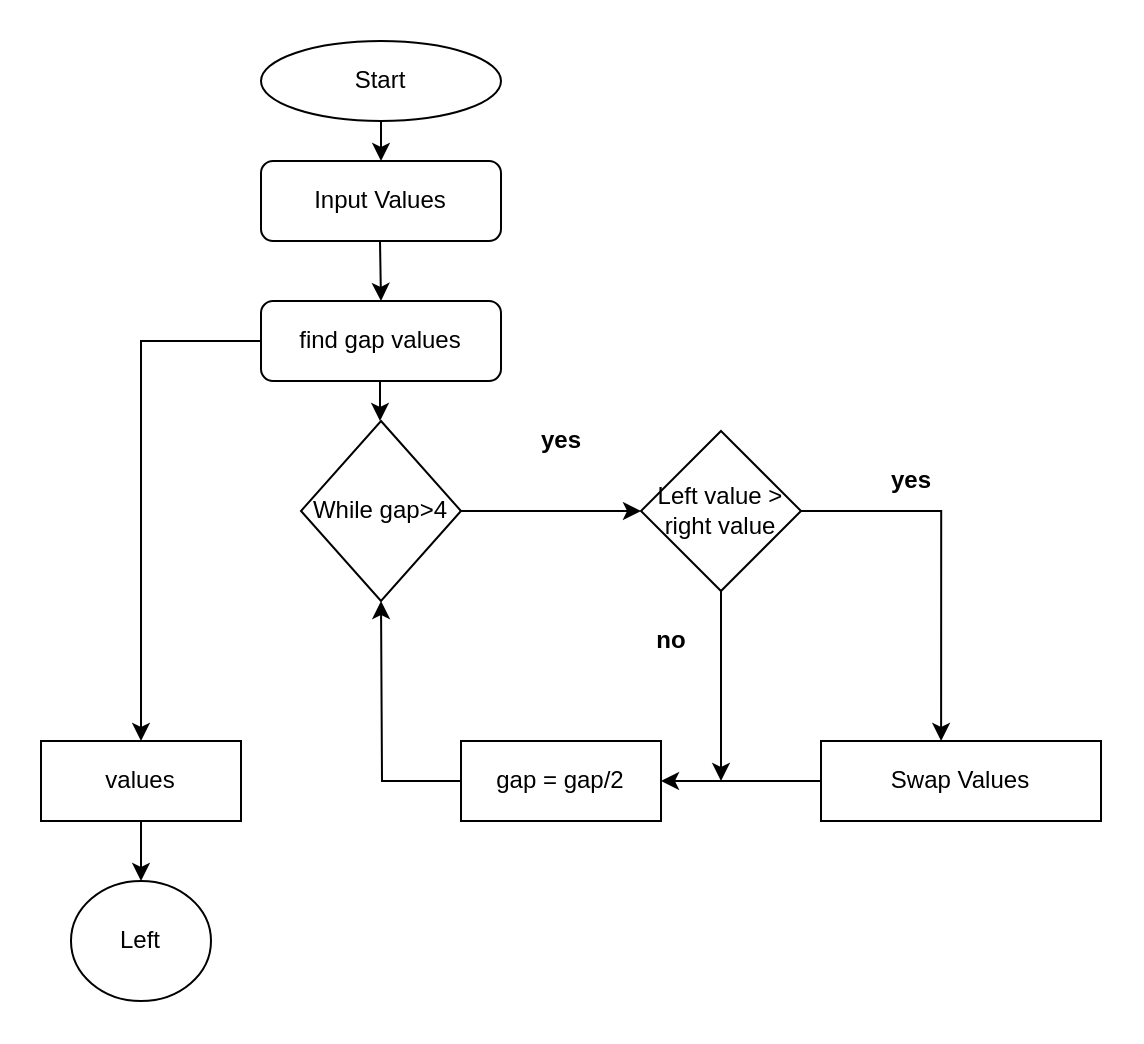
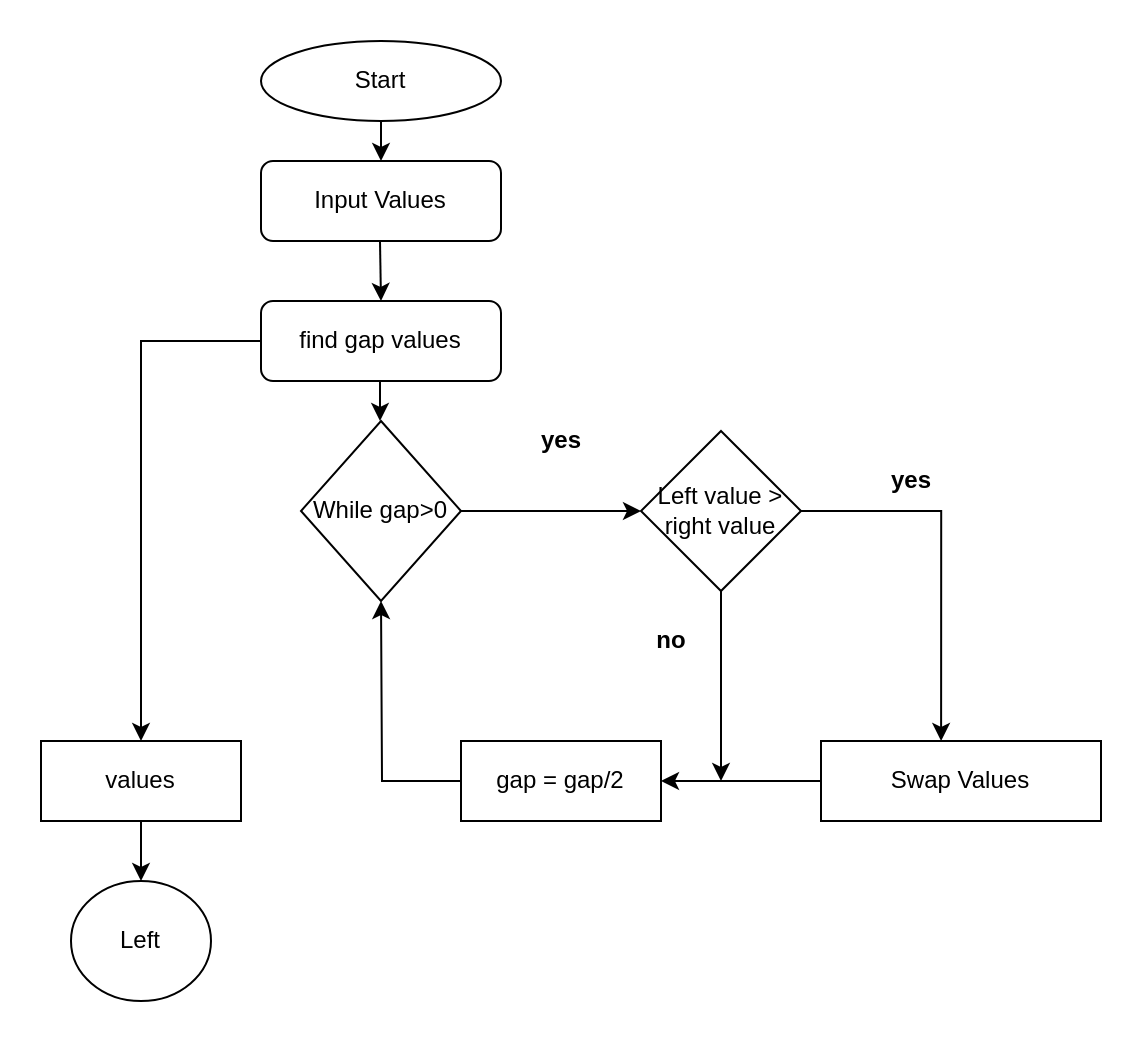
  <mxCell id="0" />
  <mxCell id="1" parent="0" />
  <mxCell id="2" style="edgeStyle=orthogonalEdgeStyle;rounded=0;orthogonalLoop=1;jettySize=auto;html=1;entryX=0.5;entryY=0;entryDx=0;entryDy=0;" edge="1" parent="1" target="4"><mxGeometry relative="1" as="geometry"><mxPoint x="190" y="60" as="sourcePoint" /><Array as="points"><mxPoint x="190" y="60" /><mxPoint x="190" y="60" /></Array></mxGeometry></mxCell>
  <mxCell id="3" value="Start" style="ellipse;whiteSpace=wrap;html=1;shadow=0;fontFamily=Helvetica;fontSize=12;fontColor=rgba(0, 0, 0, 1);align=center;strokeColor=rgba(0, 0, 0, 1);strokeWidth=1;fillColor=rgba(255, 255, 255, 1);" parent="1" vertex="1"><mxGeometry x="130" y="20" width="120" height="40" as="geometry" /></mxCell>
  <mxCell id="4" value="Input Values" style="rounded=1;whiteSpace=wrap;html=1;fontSize=12;glass=0;strokeWidth=1;shadow=0;" parent="1" vertex="1"><mxGeometry x="130" y="80" width="120" height="40" as="geometry" /></mxCell>
  <mxCell id="5" style="edgeStyle=orthogonalEdgeStyle;rounded=0;orthogonalLoop=1;jettySize=auto;html=1;entryX=0.5;entryY=0;entryDx=0;entryDy=0;" edge="1" parent="1" source="6" target="22"><mxGeometry relative="1" as="geometry" /></mxCell>
  <mxCell id="6" value="find gap values" style="rounded=1;whiteSpace=wrap;html=1;fontSize=12;glass=0;strokeWidth=1;shadow=0;" parent="1" vertex="1"><mxGeometry x="130" y="150" width="120" height="40" as="geometry" /></mxCell>
  <mxCell id="7" value="&lt;b&gt;no&lt;/b&gt;" style="text;html=1;resizable=0;autosize=1;align=center;verticalAlign=middle;points=[];fillColor=none;strokeColor=none;rounded=0;" vertex="1" parent="1"><mxGeometry x="320" y="310" width="30" height="20" as="geometry" /></mxCell>
  <mxCell id="8" style="edgeStyle=orthogonalEdgeStyle;rounded=0;orthogonalLoop=1;jettySize=auto;html=1;" edge="1" parent="1"><mxGeometry relative="1" as="geometry"><mxPoint x="189.5" y="120" as="sourcePoint" /><mxPoint x="190" y="150" as="targetPoint" /></mxGeometry></mxCell>
  <mxCell id="9" style="edgeStyle=orthogonalEdgeStyle;rounded=0;orthogonalLoop=1;jettySize=auto;html=1;entryX=0.5;entryY=0;entryDx=0;entryDy=0;" edge="1" parent="1"><mxGeometry relative="1" as="geometry"><mxPoint x="189.5" y="190" as="sourcePoint" /><mxPoint x="189.5" y="210" as="targetPoint" /><Array as="points"><mxPoint x="189.5" y="190" /><mxPoint x="189.5" y="190" /></Array></mxGeometry></mxCell>
  <mxCell id="10" style="edgeStyle=orthogonalEdgeStyle;rounded=0;orthogonalLoop=1;jettySize=auto;html=1;entryX=0;entryY=0.5;entryDx=0;entryDy=0;" edge="1" parent="1" source="11" target="14"><mxGeometry relative="1" as="geometry" /></mxCell>
- <mxCell id="11" value="While gap&amp;gt;4" style="rhombus;whiteSpace=wrap;html=1;" vertex="1" parent="1"><mxGeometry x="150" y="210" width="80" height="90" as="geometry" /></mxCell>
+ <mxCell id="11" value="While gap&amp;gt;0" style="rhombus;whiteSpace=wrap;html=1;" vertex="1" parent="1"><mxGeometry x="150" y="210" width="80" height="90" as="geometry" /></mxCell>
  <mxCell id="12" style="edgeStyle=orthogonalEdgeStyle;rounded=0;orthogonalLoop=1;jettySize=auto;html=1;entryX=0.429;entryY=0;entryDx=0;entryDy=0;entryPerimeter=0;" edge="1" parent="1" source="14" target="16"><mxGeometry relative="1" as="geometry"><mxPoint x="480" y="250" as="targetPoint" /></mxGeometry></mxCell>
  <mxCell id="13" value="" style="edgeStyle=orthogonalEdgeStyle;rounded=0;orthogonalLoop=1;jettySize=auto;html=1;" edge="1" parent="1" source="14"><mxGeometry relative="1" as="geometry"><mxPoint x="360" y="390" as="targetPoint" /></mxGeometry></mxCell>
  <mxCell id="14" value="Left value &amp;gt; right value" style="rhombus;whiteSpace=wrap;html=1;" vertex="1" parent="1"><mxGeometry x="320" y="215" width="80" height="80" as="geometry" /></mxCell>
  <mxCell id="15" value="" style="edgeStyle=orthogonalEdgeStyle;rounded=0;orthogonalLoop=1;jettySize=auto;html=1;" edge="1" parent="1" source="16" target="19"><mxGeometry relative="1" as="geometry" /></mxCell>
  <mxCell id="16" value="Swap Values" style="rounded=0;whiteSpace=wrap;html=1;" vertex="1" parent="1"><mxGeometry x="410" y="370" width="140" height="40" as="geometry" /></mxCell>
  <mxCell id="17" value="&lt;b&gt;yes&lt;/b&gt;" style="text;html=1;resizable=0;autosize=1;align=center;verticalAlign=middle;points=[];fillColor=none;strokeColor=none;rounded=0;" vertex="1" parent="1"><mxGeometry x="435" y="230" width="40" height="20" as="geometry" /></mxCell>
  <mxCell id="18" style="edgeStyle=orthogonalEdgeStyle;rounded=0;orthogonalLoop=1;jettySize=auto;html=1;" edge="1" parent="1" source="19"><mxGeometry relative="1" as="geometry"><mxPoint x="190" y="300" as="targetPoint" /></mxGeometry></mxCell>
  <mxCell id="19" value="gap = gap/2" style="rounded=0;whiteSpace=wrap;html=1;" vertex="1" parent="1"><mxGeometry x="230" y="370" width="100" height="40" as="geometry" /></mxCell>
  <mxCell id="20" value="&lt;b&gt;yes&lt;/b&gt;" style="text;html=1;resizable=0;autosize=1;align=center;verticalAlign=middle;points=[];fillColor=none;strokeColor=none;rounded=0;" vertex="1" parent="1"><mxGeometry x="260" y="210" width="40" height="20" as="geometry" /></mxCell>
  <mxCell id="21" value="" style="edgeStyle=orthogonalEdgeStyle;rounded=0;orthogonalLoop=1;jettySize=auto;html=1;" edge="1" parent="1" source="22" target="23"><mxGeometry relative="1" as="geometry" /></mxCell>
  <mxCell id="22" value="values" style="rounded=0;whiteSpace=wrap;html=1;" vertex="1" parent="1"><mxGeometry x="20" y="370" width="100" height="40" as="geometry" /></mxCell>
  <mxCell id="23" value="Left" style="ellipse;whiteSpace=wrap;html=1;" vertex="1" parent="1"><mxGeometry x="35" y="440" width="70" height="60" as="geometry" /></mxCell>
  <mxCell id="24" style="edgeStyle=orthogonalEdgeStyle;rounded=0;orthogonalLoop=1;jettySize=auto;html=1;exitX=0.5;exitY=1;exitDx=0;exitDy=0;" edge="1" parent="1" source="22" target="22"><mxGeometry relative="1" as="geometry" /></mxCell>
